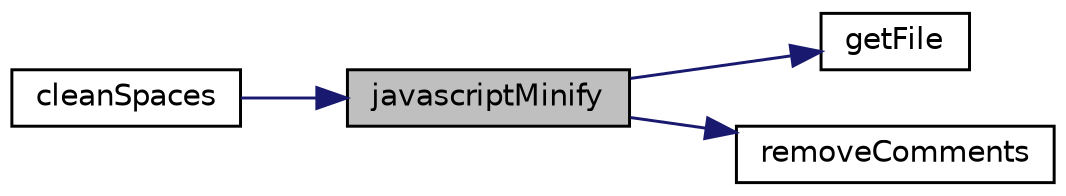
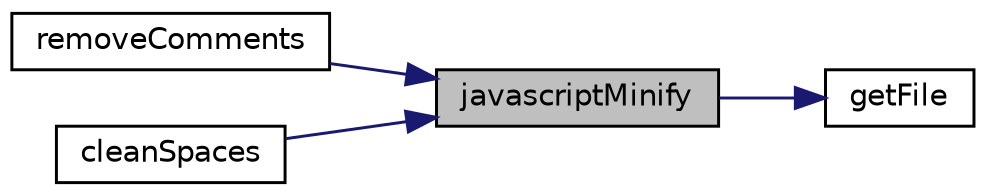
  digraph {
    rankdir=LR
    node [color=black fillcolor=white fontname=Helvetica fontsize=10 shape=record style=filled]
    edge [color=midnightblue fontname=Helvetica fontsize=10 labelfontname=Helvetica labelfontsize=10 style=solid]
    n1 [fillcolor=grey75 fontcolor=black height=0.2 label=javascriptMinify width=0.4]
    n2 [height=0.2 label=getFile width=0.4]
    n3 [height=0.2 label=removeComments width=0.4]
    n4 [height=0.2 label=cleanSpaces width=0.4]
    n1 -> n2
-   n1 -> n3
+   n3 -> n1
    n4 -> n1
  }
